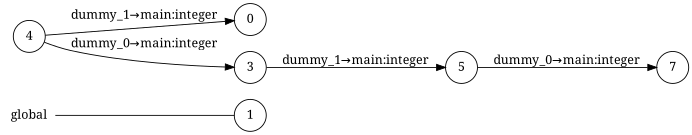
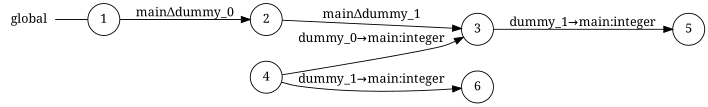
  digraph {
    fontname="Noto Serif"
    rankdir=LR
    node [fontname="Noto Serif" shape=circle]
    edge [fontname="Noto Serif"]
    n1 [label=global shape=plaintext]
    n2 [label=1]
+   n3 [label=2]
    n4 [label=5]
-   n5 [label=7]
-   n6 [label=0]
+   n6 [label=6]
    n7 [label=3]
    n8 [label=4]
    n1 -> n2 [arrowhead=none]
-   n4 -> n5 [label="dummy_0→main:integer"]
+   n2 -> n3 [label="mainΔdummy_0"]
+   n3 -> n7 [label="mainΔdummy_1"]
    n7 -> n4 [label="dummy_1→main:integer"]
    n8 -> n6 [label="dummy_1→main:integer"]
    n8 -> n7 [label="dummy_0→main:integer"]
  }
